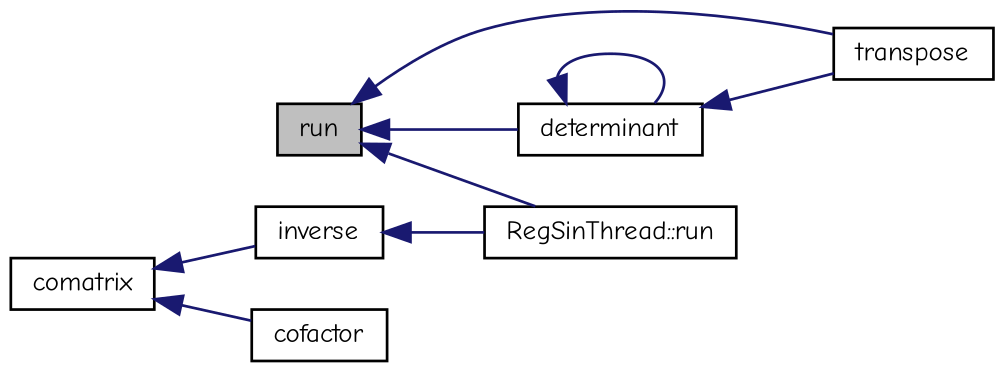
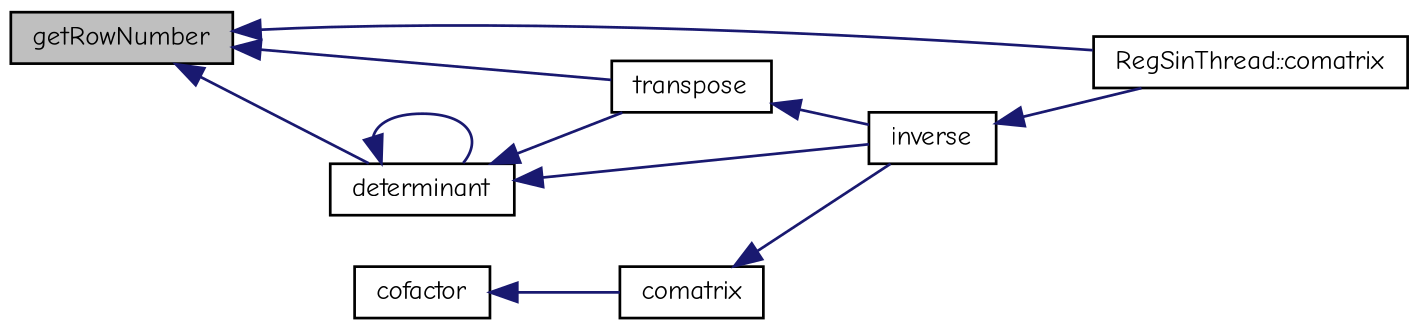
  digraph {
    fontname="Comic Neue"
    rankdir=LR
    node [color=black fillcolor=white fontname="Comic Neue" fontsize=10 shape=record style=filled]
    edge [color=midnightblue dir=back fontname="Comic Neue" fontsize=10 labelfontname=Helvetica labelfontsize=10 style=solid]
-   n1 [fillcolor=grey75 fontcolor=black height=0.2 label=run width=0.4]
+   n1 [fillcolor=grey75 fontcolor=black height=0.2 label=getRowNumber width=0.4]
    n2 [height=0.2 label=transpose width=0.4]
-   n3 [height=0.2 label="RegSinThread::run" width=0.4]
+   n3 [height=0.2 label="RegSinThread::comatrix" width=0.4]
    n4 [height=0.2 label=determinant width=0.4]
    n5 [height=0.2 label=inverse width=0.4]
    n6 [height=0.2 label=cofactor width=0.4]
    n7 [height=0.2 label=comatrix width=0.4]
    n1 -> n2
    n1 -> n3
    n1 -> n4
+   n2 -> n5
    n4 -> n2
    n4 -> n4
+   n4 -> n5
    n5 -> n3
-   n7 -> n6
+   n6 -> n7
    n7 -> n5
  }
